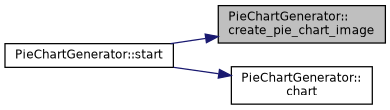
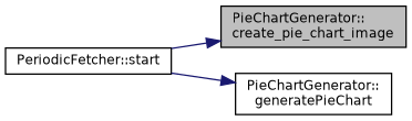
  digraph {
    rankdir=RL
    node [color=black fillcolor=white fontname=Helvetica fontsize=10 shape=record style=filled]
    edge [color=midnightblue dir=back fontname=Helvetica fontsize=10 labelfontname=Helvetica labelfontsize=10 style=solid]
    n1 [fillcolor=grey75 fontcolor=black height=0.2 label="PieChartGenerator::\lcreate_pie_chart_image" width=0.4]
-   n2 [height=0.2 label="PieChartGenerator::start" width=0.4]
-   n3 [height=0.2 label="PieChartGenerator::\lchart" width=0.4]
+   n2 [height=0.2 label="PeriodicFetcher::start" width=0.4]
+   n3 [height=0.2 label="PieChartGenerator::\lgeneratePieChart" width=0.4]
    n1 -> n2
    n3 -> n2
  }
